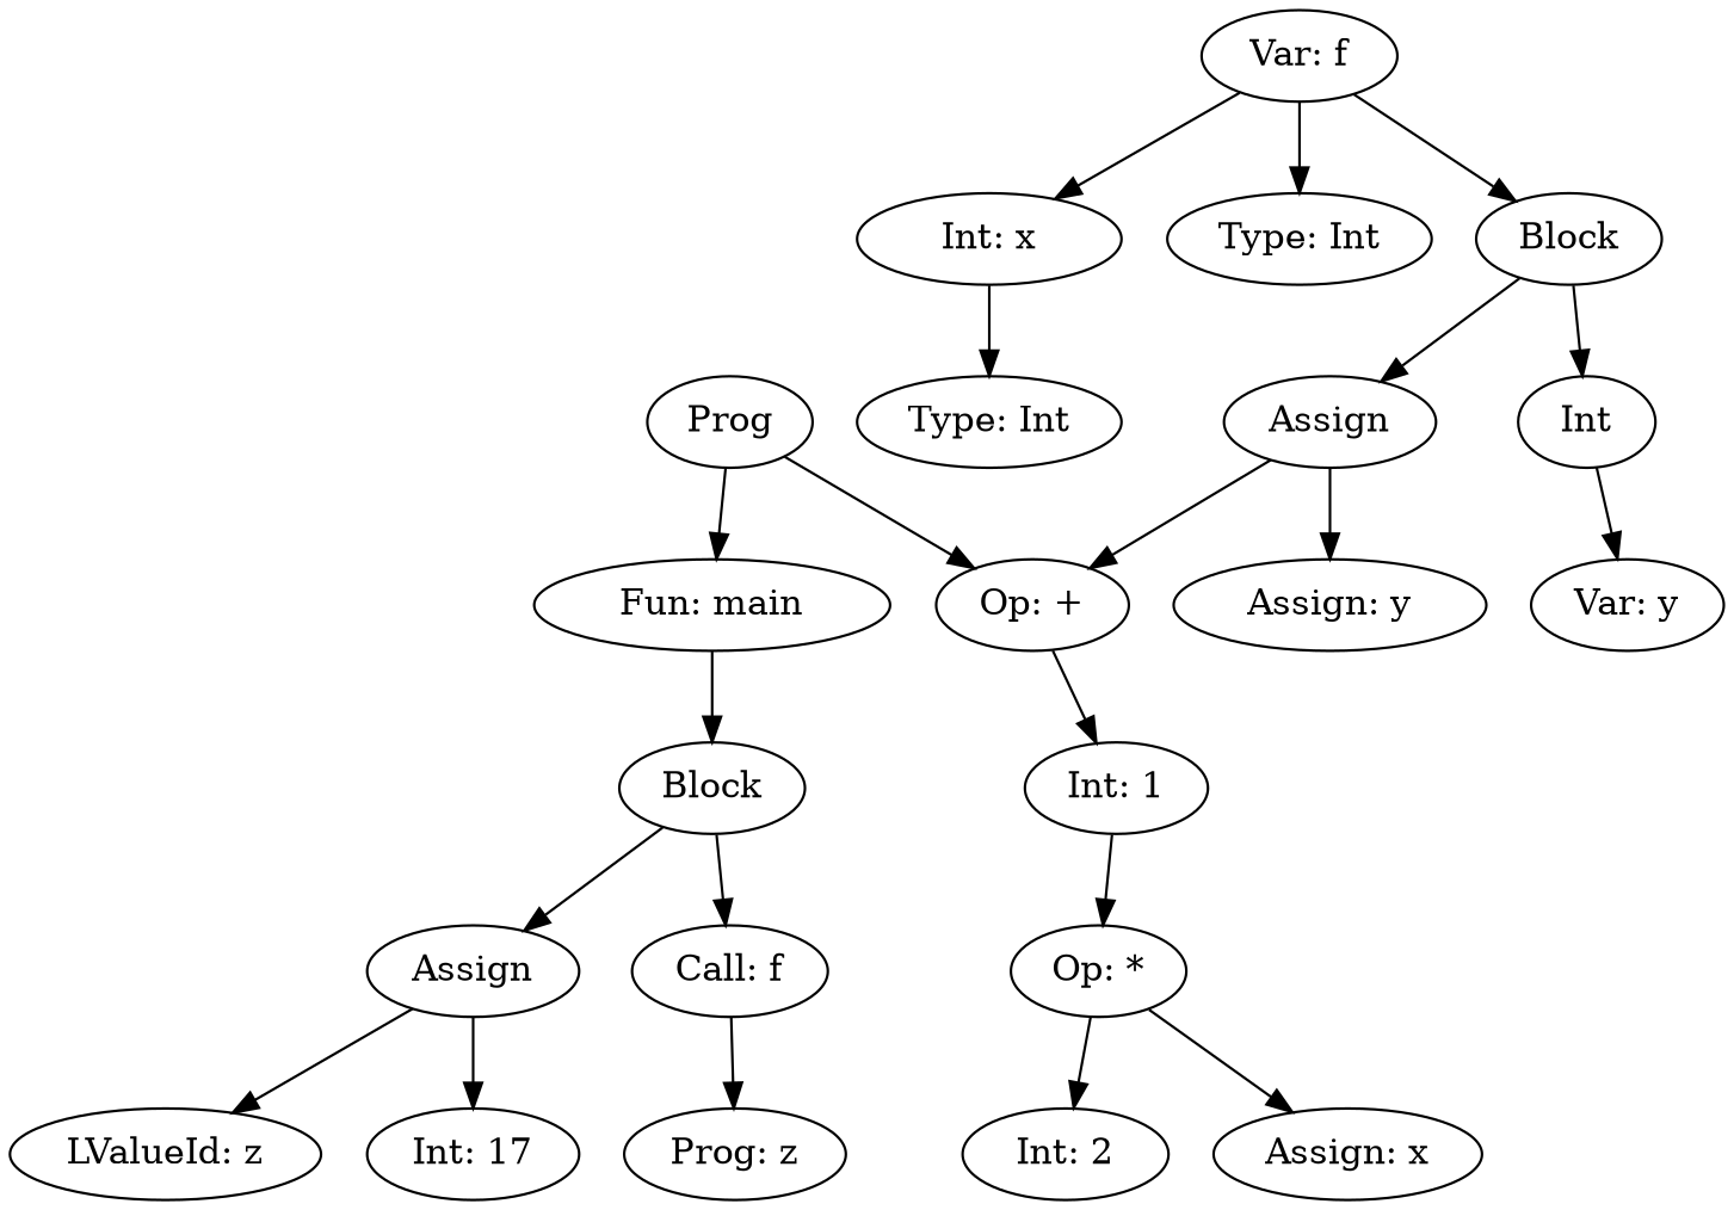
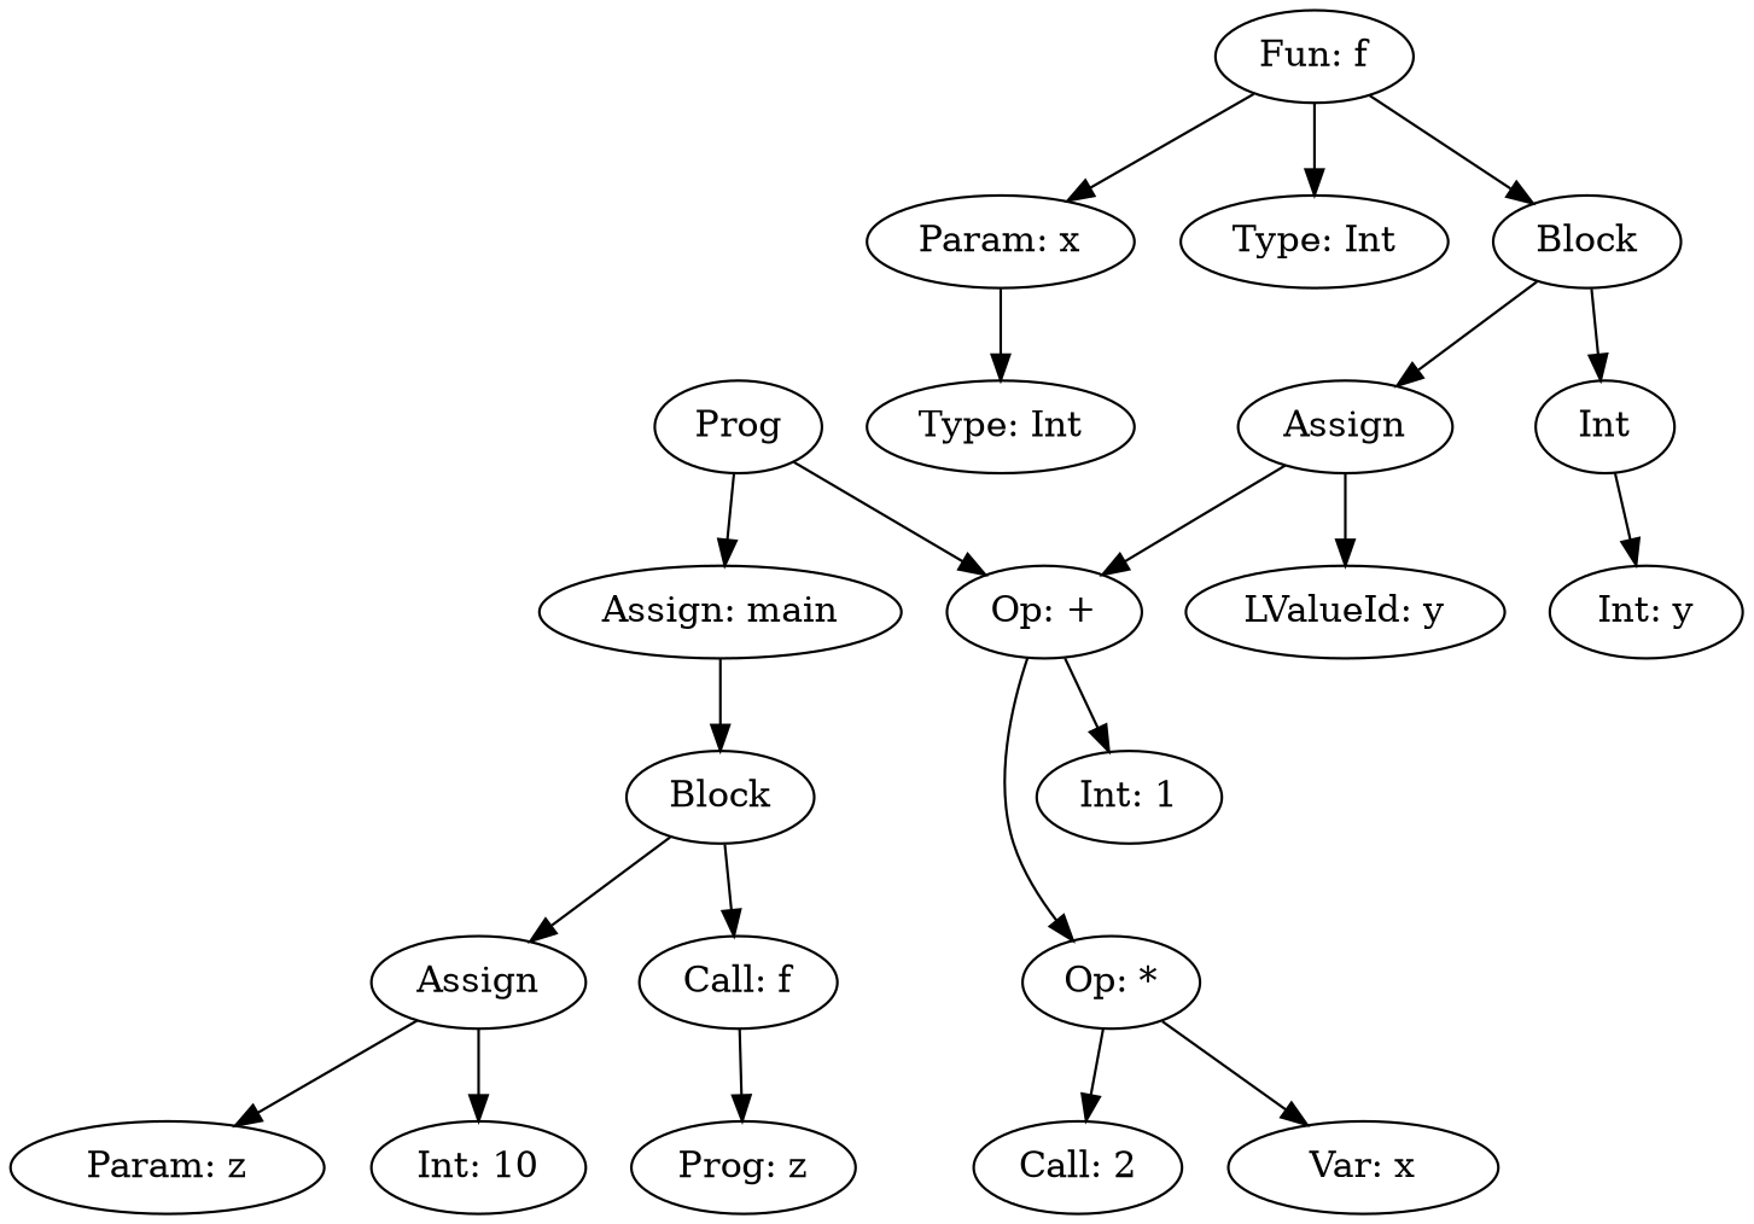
  digraph {
    n1 [label=Prog]
-   n2 [label="Fun: main"]
+   n2 [label="Assign: main"]
    n3 [label="Op: +"]
-   n4 [label="Var: f"]
-   n5 [label="Int: x"]
+   n4 [label="Fun: f"]
+   n5 [label="Param: x"]
    n6 [label="Type: Int"]
    n7 [label=Block]
    n8 [label=Block]
    n9 [label="Type: Int"]
    n10 [label=Assign]
    n11 [label=Int]
-   n12 [label="Assign: y"]
-   n13 [label="Var: y"]
+   n12 [label="LValueId: y"]
+   n13 [label="Int: y"]
    n14 [label="Op: *"]
    n15 [label="Int: 1"]
-   n16 [label="Int: 2"]
-   n17 [label="Assign: x"]
+   n16 [label="Call: 2"]
+   n17 [label="Var: x"]
    n18 [label=Assign]
    n19 [label="Call: f"]
-   n20 [label="LValueId: z"]
-   n21 [label="Int: 17"]
+   n20 [label="Param: z"]
+   n21 [label="Int: 10"]
    n22 [label="Prog: z"]
    n1 -> n2
    n1 -> n3
    n2 -> n8
-   n15 -> n14
+   n3 -> n14
    n3 -> n15
    n4 -> n5
    n4 -> n6
    n4 -> n7
    n5 -> n9
    n7 -> n10
    n7 -> n11
    n8 -> n18
    n8 -> n19
    n10 -> n3
    n10 -> n12
    n11 -> n13
    n14 -> n16
    n14 -> n17
    n18 -> n20
    n18 -> n21
    n19 -> n22
  }
